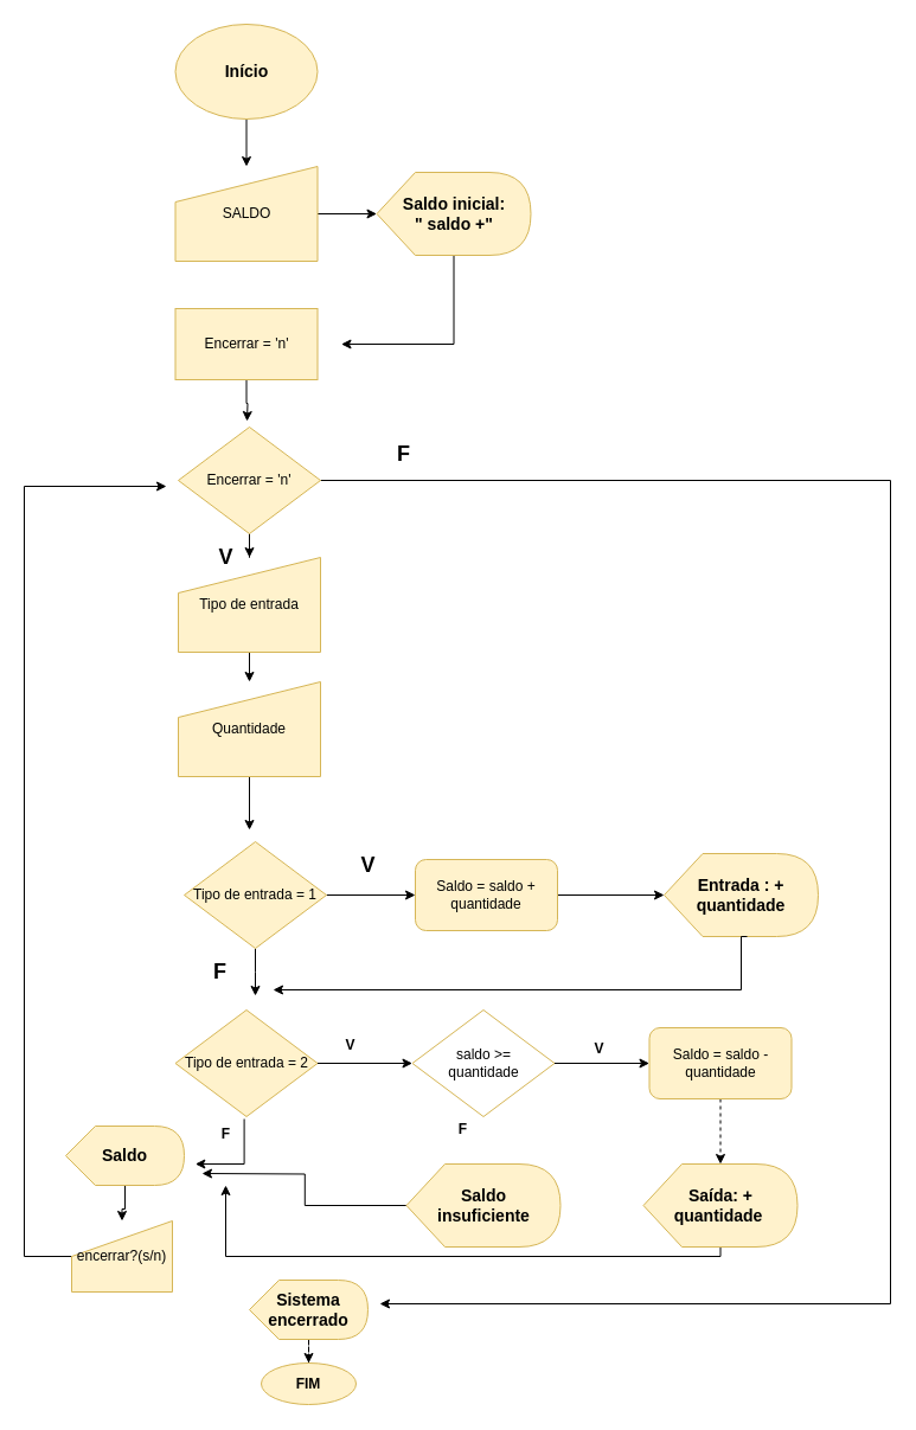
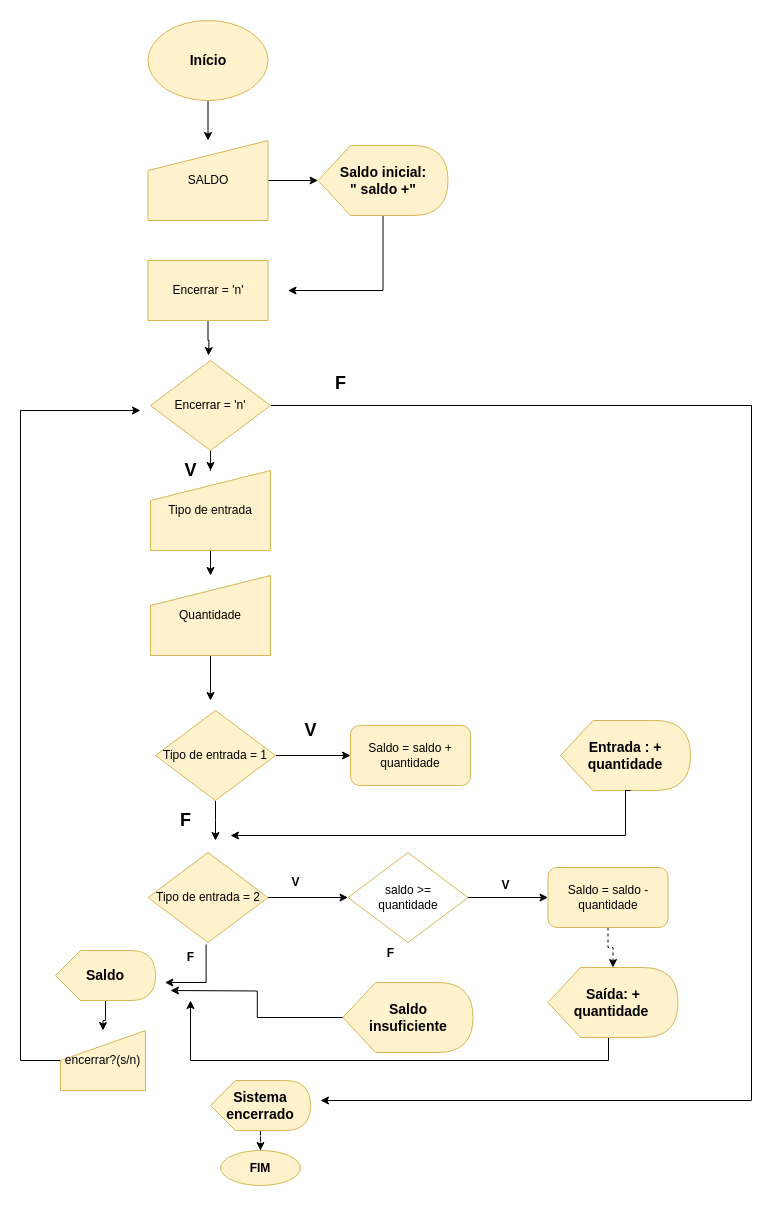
  <mxCell id="0" />
  <mxCell id="1" parent="0" />
  <mxCell id="2" value="" style="edgeStyle=orthogonalEdgeStyle;rounded=0;orthogonalLoop=1;jettySize=auto;html=1;" edge="1" parent="1" source="3" target="7"><mxGeometry relative="1" as="geometry" /></mxCell>
  <mxCell id="3" value="&lt;font style=&quot;font-size: 14px;&quot;&gt;&lt;b&gt;Início&lt;/b&gt;&lt;/font&gt;" style="ellipse;whiteSpace=wrap;html=1;fillColor=#fff2cc;strokeColor=#d6b656;" vertex="1" parent="1"><mxGeometry x="147.5" width="120" height="80" as="geometry" y="20" /></mxCell>
  <mxCell id="4" style="edgeStyle=orthogonalEdgeStyle;rounded=0;orthogonalLoop=1;jettySize=auto;html=1;" edge="1" parent="1" source="5"><mxGeometry relative="1" as="geometry"><mxPoint x="287.5" y="290" as="targetPoint" /><Array as="points"><mxPoint x="382.5" y="290" /></Array></mxGeometry></mxCell>
  <mxCell id="5" value="&lt;font style=&quot;font-size: 14px;&quot;&gt;&lt;b&gt;Saldo inicial: &lt;br&gt;&quot; saldo +&quot;&lt;/b&gt;&lt;/font&gt;" style="shape=display;whiteSpace=wrap;html=1;fillColor=#fff2cc;strokeColor=#d6b656;" vertex="1" parent="1"><mxGeometry x="317.5" y="145" width="130" height="70" as="geometry" /></mxCell>
  <mxCell id="6" value="" style="edgeStyle=orthogonalEdgeStyle;rounded=0;orthogonalLoop=1;jettySize=auto;html=1;" edge="1" parent="1" source="7" target="5"><mxGeometry relative="1" as="geometry" /></mxCell>
  <mxCell id="7" value="SALDO" style="shape=manualInput;whiteSpace=wrap;html=1;fillColor=#fff2cc;strokeColor=#d6b656;" vertex="1" parent="1"><mxGeometry x="147.5" y="140" width="120" height="80" as="geometry" /></mxCell>
  <mxCell id="8" value="" style="edgeStyle=orthogonalEdgeStyle;rounded=0;orthogonalLoop=1;jettySize=auto;html=1;" edge="1" parent="1" source="9"><mxGeometry relative="1" as="geometry"><mxPoint x="208" y="355" as="targetPoint" /></mxGeometry></mxCell>
  <mxCell id="9" value="Encerrar = 'n'" style="whiteSpace=wrap;html=1;fillColor=#fff2cc;strokeColor=#d6b656;" vertex="1" parent="1"><mxGeometry x="147.5" y="260" width="120" height="60" as="geometry" /></mxCell>
  <mxCell id="10" value="" style="edgeStyle=orthogonalEdgeStyle;rounded=0;orthogonalLoop=1;jettySize=auto;html=1;" edge="1" parent="1" source="12" target="14"><mxGeometry relative="1" as="geometry" /></mxCell>
  <mxCell id="11" style="edgeStyle=orthogonalEdgeStyle;rounded=0;orthogonalLoop=1;jettySize=auto;html=1;" edge="1" parent="1" source="12"><mxGeometry relative="1" as="geometry"><mxPoint x="320" y="1100" as="targetPoint" /><Array as="points"><mxPoint x="751" y="405" /></Array></mxGeometry></mxCell>
  <mxCell id="12" value="Encerrar = 'n'" style="rhombus;whiteSpace=wrap;html=1;fillColor=#fff2cc;strokeColor=#d6b656;" vertex="1" parent="1"><mxGeometry x="150" y="360" width="120" height="90" as="geometry" /></mxCell>
  <mxCell id="13" value="" style="edgeStyle=orthogonalEdgeStyle;rounded=0;orthogonalLoop=1;jettySize=auto;html=1;" edge="1" parent="1" source="14" target="16"><mxGeometry relative="1" as="geometry" /></mxCell>
  <mxCell id="14" value="Tipo de entrada" style="shape=manualInput;whiteSpace=wrap;html=1;fillColor=#fff2cc;strokeColor=#d6b656;" vertex="1" parent="1"><mxGeometry x="150" y="470" width="120" height="80" as="geometry" /></mxCell>
  <mxCell id="15" value="" style="edgeStyle=orthogonalEdgeStyle;rounded=0;orthogonalLoop=1;jettySize=auto;html=1;" edge="1" parent="1" source="16"><mxGeometry relative="1" as="geometry"><mxPoint x="210" y="700" as="targetPoint" /></mxGeometry></mxCell>
  <mxCell id="16" value="Quantidade" style="shape=manualInput;whiteSpace=wrap;html=1;fillColor=#fff2cc;strokeColor=#d6b656;" vertex="1" parent="1"><mxGeometry x="150" y="575" width="120" height="80" as="geometry" /></mxCell>
  <mxCell id="17" value="" style="edgeStyle=orthogonalEdgeStyle;rounded=0;orthogonalLoop=1;jettySize=auto;html=1;" edge="1" parent="1" source="19" target="21"><mxGeometry relative="1" as="geometry" /></mxCell>
  <mxCell id="18" style="edgeStyle=orthogonalEdgeStyle;rounded=0;orthogonalLoop=1;jettySize=auto;html=1;" edge="1" parent="1" source="19"><mxGeometry relative="1" as="geometry"><mxPoint x="215" y="840" as="targetPoint" /></mxGeometry></mxCell>
  <mxCell id="19" value="Tipo de entrada = 1" style="rhombus;whiteSpace=wrap;html=1;fillColor=#fff2cc;strokeColor=#d6b656;" vertex="1" parent="1"><mxGeometry x="155" y="710" width="120" height="90" as="geometry" /></mxCell>
- <mxCell id="20" value="" style="edgeStyle=orthogonalEdgeStyle;rounded=0;orthogonalLoop=1;jettySize=auto;html=1;" edge="1" parent="1" source="21" target="22"><mxGeometry relative="1" as="geometry" /></mxCell>
  <mxCell id="21" value="Saldo = saldo + quantidade" style="rounded=1;whiteSpace=wrap;html=1;fillColor=#fff2cc;strokeColor=#d6b656;" vertex="1" parent="1"><mxGeometry x="350" y="725" width="120" height="60" as="geometry" /></mxCell>
  <mxCell id="22" value="&lt;span style=&quot;font-size: 14px;&quot;&gt;&lt;b&gt;Entrada : + quantidade&lt;/b&gt;&lt;/span&gt;" style="shape=display;whiteSpace=wrap;html=1;fillColor=#fff2cc;strokeColor=#d6b656;" vertex="1" parent="1"><mxGeometry x="560" y="720" width="130" height="70" as="geometry" /></mxCell>
  <mxCell id="23" style="edgeStyle=orthogonalEdgeStyle;rounded=0;orthogonalLoop=1;jettySize=auto;html=1;" edge="1" parent="1"><mxGeometry relative="1" as="geometry"><mxPoint x="230" y="835" as="targetPoint" /><mxPoint x="630" y="790" as="sourcePoint" /><Array as="points"><mxPoint x="625" y="835" /></Array></mxGeometry></mxCell>
  <mxCell id="24" value="&lt;b&gt;&lt;font style=&quot;font-size: 18px;&quot;&gt;V&lt;/font&gt;&lt;/b&gt;" style="text;html=1;align=center;verticalAlign=middle;resizable=0;points=[];autosize=1;strokeColor=none;fillColor=none;" vertex="1" parent="1"><mxGeometry x="290" y="710" width="40" height="40" as="geometry" /></mxCell>
  <mxCell id="25" value="&lt;b&gt;&lt;font style=&quot;font-size: 18px;&quot;&gt;F&lt;/font&gt;&lt;/b&gt;" style="text;html=1;align=center;verticalAlign=middle;resizable=0;points=[];autosize=1;strokeColor=none;fillColor=none;" vertex="1" parent="1"><mxGeometry x="170" y="800" width="30" height="40" as="geometry" /></mxCell>
  <mxCell id="26" value="&lt;b&gt;&lt;font style=&quot;font-size: 18px;&quot;&gt;V&lt;/font&gt;&lt;/b&gt;" style="text;html=1;align=center;verticalAlign=middle;resizable=0;points=[];autosize=1;strokeColor=none;fillColor=none;" vertex="1" parent="1"><mxGeometry x="170" y="450" width="40" height="40" as="geometry" /></mxCell>
  <mxCell id="27" value="" style="edgeStyle=orthogonalEdgeStyle;rounded=0;orthogonalLoop=1;jettySize=auto;html=1;" edge="1" parent="1" source="29" target="31"><mxGeometry relative="1" as="geometry" /></mxCell>
  <mxCell id="28" style="edgeStyle=orthogonalEdgeStyle;rounded=0;orthogonalLoop=1;jettySize=auto;html=1;" edge="1" parent="1"><mxGeometry relative="1" as="geometry"><mxPoint x="164.35" y="982" as="targetPoint" /><mxPoint x="205.6" y="944.005" as="sourcePoint" /><Array as="points"><mxPoint x="205.35" y="982" /></Array></mxGeometry></mxCell>
  <mxCell id="29" value="Tipo de entrada = 2" style="rhombus;whiteSpace=wrap;html=1;fillColor=#fff2cc;strokeColor=#d6b656;" vertex="1" parent="1"><mxGeometry x="147.5" y="852" width="120" height="90" as="geometry" /></mxCell>
  <mxCell id="30" value="" style="edgeStyle=orthogonalEdgeStyle;rounded=0;orthogonalLoop=1;jettySize=auto;html=1;" edge="1" parent="1" source="31" target="33"><mxGeometry relative="1" as="geometry" /></mxCell>
  <mxCell id="31" value="saldo &amp;gt;= &lt;br&gt;quantidade" style="rhombus;whiteSpace=wrap;html=1;fillColor=#ffffff;strokeColor=#d6b656;" vertex="1" parent="1"><mxGeometry x="347.5" y="852" width="120" height="90" as="geometry" /></mxCell>
  <mxCell id="32" value="" style="edgeStyle=orthogonalEdgeStyle;rounded=0;orthogonalLoop=1;jettySize=auto;html=1;dashed=1;" edge="1" parent="1" source="33" target="37"><mxGeometry relative="1" as="geometry" /></mxCell>
  <mxCell id="33" value="Saldo = saldo - quantidade" style="rounded=1;whiteSpace=wrap;html=1;fillColor=#fff2cc;strokeColor=#d6b656;" vertex="1" parent="1"><mxGeometry x="547.5" y="867" width="120" height="60" as="geometry" /></mxCell>
  <mxCell id="34" value="&lt;b&gt;V&lt;/b&gt;" style="text;html=1;align=center;verticalAlign=middle;resizable=0;points=[];autosize=1;strokeColor=none;fillColor=none;" vertex="1" parent="1"><mxGeometry x="280" y="867" width="30" height="30" as="geometry" /></mxCell>
  <mxCell id="35" value="&lt;b&gt;V&lt;/b&gt;" style="text;html=1;align=center;verticalAlign=middle;resizable=0;points=[];autosize=1;strokeColor=none;fillColor=none;" vertex="1" parent="1"><mxGeometry x="490" y="870" width="30" height="30" as="geometry" /></mxCell>
  <mxCell id="36" style="edgeStyle=orthogonalEdgeStyle;rounded=0;orthogonalLoop=1;jettySize=auto;html=1;" edge="1" parent="1" source="37"><mxGeometry relative="1" as="geometry"><mxPoint x="190" y="1000" as="targetPoint" /><Array as="points"><mxPoint x="608" y="1060" /></Array></mxGeometry></mxCell>
- <mxCell id="37" value="&lt;span style=&quot;font-size: 14px;&quot;&gt;&lt;b&gt;Saída: + quantidade&amp;nbsp;&lt;/b&gt;&lt;/span&gt;" style="shape=display;whiteSpace=wrap;html=1;fillColor=#fff2cc;strokeColor=#d6b656;" vertex="1" parent="1"><mxGeometry x="542.5" y="982" width="130" height="70" as="geometry" /></mxCell>
+ <mxCell id="37" value="&lt;span style=&quot;font-size: 14px;&quot;&gt;&lt;b&gt;Saída: + quantidade&amp;nbsp;&lt;/b&gt;&lt;/span&gt;" style="shape=display;whiteSpace=wrap;html=1;fillColor=#fff2cc;strokeColor=#d6b656;" vertex="1" parent="1"><mxGeometry x="547.5" y="967" width="130" height="70" as="geometry" /></mxCell>
  <mxCell id="38" style="edgeStyle=orthogonalEdgeStyle;rounded=0;orthogonalLoop=1;jettySize=auto;html=1;" edge="1" parent="1" source="39"><mxGeometry relative="1" as="geometry"><mxPoint x="170" y="990" as="targetPoint" /></mxGeometry></mxCell>
  <mxCell id="39" value="&lt;span style=&quot;font-size: 14px;&quot;&gt;&lt;b&gt;Saldo &lt;br&gt;insuficiente&lt;/b&gt;&lt;/span&gt;" style="shape=display;whiteSpace=wrap;html=1;fillColor=#fff2cc;strokeColor=#d6b656;" vertex="1" parent="1"><mxGeometry x="342.5" y="982" width="130" height="70" as="geometry" /></mxCell>
  <mxCell id="40" value="" style="edgeStyle=orthogonalEdgeStyle;rounded=0;orthogonalLoop=1;jettySize=auto;html=1;" edge="1" parent="1" source="41" target="43"><mxGeometry relative="1" as="geometry" /></mxCell>
  <mxCell id="41" value="&lt;span style=&quot;font-size: 14px;&quot;&gt;&lt;b&gt;Saldo&lt;br&gt;&lt;/b&gt;&lt;/span&gt;" style="shape=display;whiteSpace=wrap;html=1;fillColor=#fff2cc;strokeColor=#d6b656;" vertex="1" parent="1"><mxGeometry x="55" y="950" width="100" height="50" as="geometry" /></mxCell>
  <mxCell id="42" style="edgeStyle=orthogonalEdgeStyle;rounded=0;orthogonalLoop=1;jettySize=auto;html=1;" edge="1" parent="1" source="43"><mxGeometry relative="1" as="geometry"><mxPoint x="140" y="410" as="targetPoint" /><Array as="points"><mxPoint x="20" y="1060" /><mxPoint x="20" y="410" /></Array></mxGeometry></mxCell>
  <mxCell id="43" value="encerrar?(s/n)" style="shape=manualInput;whiteSpace=wrap;html=1;fillColor=#fff2cc;strokeColor=#d6b656;" vertex="1" parent="1"><mxGeometry x="60" y="1030" width="85" height="60" as="geometry" /></mxCell>
  <mxCell id="44" value="" style="edgeStyle=orthogonalEdgeStyle;rounded=0;orthogonalLoop=1;jettySize=auto;html=1;dashed=1;" edge="1" parent="1" source="45" target="46"><mxGeometry relative="1" as="geometry" /></mxCell>
  <mxCell id="45" value="&lt;span style=&quot;font-size: 14px;&quot;&gt;&lt;b&gt;Sistema encerrado&lt;br&gt;&lt;/b&gt;&lt;/span&gt;" style="shape=display;whiteSpace=wrap;html=1;fillColor=#fff2cc;strokeColor=#d6b656;" vertex="1" parent="1"><mxGeometry x="210" y="1080" width="100" height="50" as="geometry" /></mxCell>
  <mxCell id="46" value="&lt;b&gt;FIM&lt;/b&gt;" style="ellipse;whiteSpace=wrap;html=1;fillColor=#fff2cc;strokeColor=#d6b656;" vertex="1" parent="1"><mxGeometry x="220" y="1150" width="80" height="35" as="geometry" /></mxCell>
  <mxCell id="47" value="&lt;b&gt;&lt;font style=&quot;font-size: 18px;&quot;&gt;F&lt;/font&gt;&lt;/b&gt;" style="text;html=1;align=center;verticalAlign=middle;resizable=0;points=[];autosize=1;strokeColor=none;fillColor=none;" vertex="1" parent="1"><mxGeometry x="325" y="363" width="30" height="40" as="geometry" /></mxCell>
  <mxCell id="48" value="&lt;b&gt;F&lt;/b&gt;" style="text;html=1;align=center;verticalAlign=middle;resizable=0;points=[];autosize=1;strokeColor=none;fillColor=none;" vertex="1" parent="1"><mxGeometry x="175" y="942" width="30" height="30" as="geometry" /></mxCell>
  <mxCell id="49" value="&lt;b&gt;F&lt;/b&gt;" style="text;html=1;align=center;verticalAlign=middle;resizable=0;points=[];autosize=1;strokeColor=none;fillColor=none;" vertex="1" parent="1"><mxGeometry x="375" y="938" width="30" height="30" as="geometry" /></mxCell>
